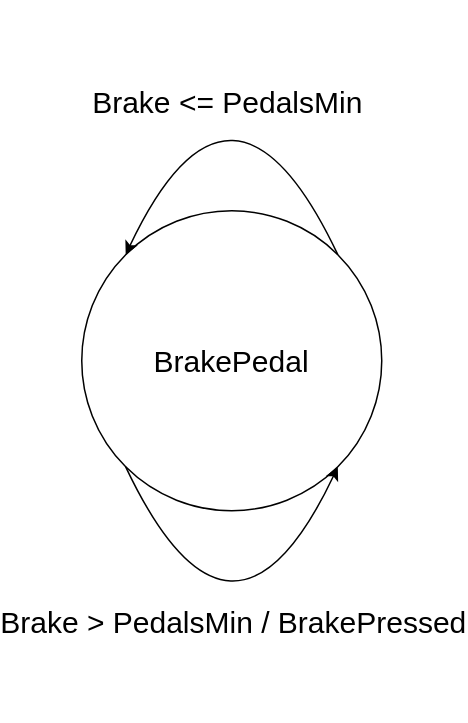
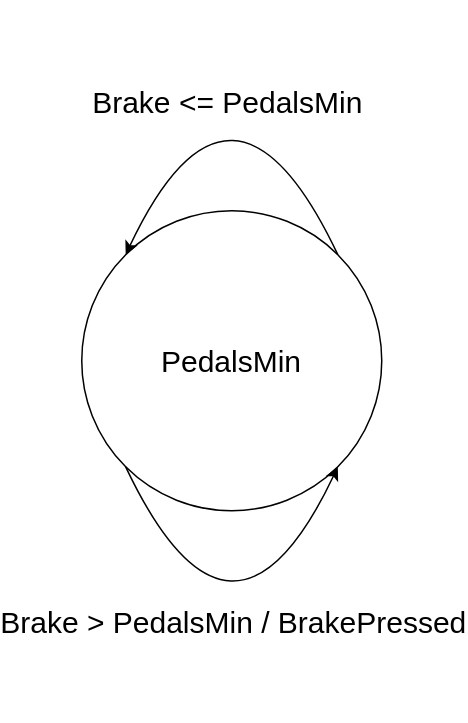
  <mxCell id="0" />
  <mxCell id="1" parent="0" />
- <mxCell id="2" value="&lt;font style=&quot;font-size: 20px&quot;&gt;BrakePedal&lt;br&gt;&lt;/font&gt;" style="ellipse;whiteSpace=wrap;html=1;aspect=fixed;" parent="1" vertex="1"><mxGeometry x="20" y="140" width="200" height="200" as="geometry" /></mxCell>
+ <mxCell id="2" value="&lt;font style=&quot;font-size: 20px&quot;&gt;PedalsMin&lt;br&gt;&lt;/font&gt;" style="ellipse;whiteSpace=wrap;html=1;aspect=fixed;" parent="1" vertex="1"><mxGeometry x="20" y="140" width="200" height="200" as="geometry" /></mxCell>
  <mxCell id="3" value="" style="curved=1;endArrow=classic;html=1;exitX=0;exitY=1;exitDx=0;exitDy=0;entryX=1;entryY=1;entryDx=0;entryDy=0;" parent="1" source="2" target="2" edge="1"><mxGeometry width="50" height="50" relative="1" as="geometry"><mxPoint x="280" y="300" as="sourcePoint" /><mxPoint x="330" y="250" as="targetPoint" /><Array as="points"><mxPoint x="120" y="460" /></Array></mxGeometry></mxCell>
  <mxCell id="4" value="&lt;font style=&quot;font-size: 20px&quot;&gt;Brake&amp;nbsp;&amp;gt; PedalsMin / Brake&lt;/font&gt;&lt;span style=&quot;font-size: 20px&quot;&gt;Pressed&lt;/span&gt;" style="edgeLabel;html=1;align=center;verticalAlign=middle;resizable=0;points=[];" parent="3" vertex="1" connectable="0"><mxGeometry x="-0.45" y="15" relative="1" as="geometry"><mxPoint x="18.22" y="27.35" as="offset" /></mxGeometry></mxCell>
  <mxCell id="5" value="" style="curved=1;endArrow=classic;html=1;exitX=1;exitY=0;exitDx=0;exitDy=0;entryX=0;entryY=0;entryDx=0;entryDy=0;" parent="1" source="2" target="2" edge="1"><mxGeometry width="50" height="50" relative="1" as="geometry"><mxPoint x="280" y="300" as="sourcePoint" /><mxPoint x="330" y="250" as="targetPoint" /><Array as="points"><mxPoint x="120" y="20" /></Array></mxGeometry></mxCell>
  <mxCell id="6" value="&lt;font style=&quot;font-size: 20px&quot;&gt;Brake &amp;lt;= PedalsMin&lt;/font&gt;" style="edgeLabel;html=1;align=center;verticalAlign=middle;resizable=0;points=[];" parent="5" vertex="1" connectable="0"><mxGeometry x="-0.531" y="30" relative="1" as="geometry"><mxPoint x="-14.32" y="-46.41" as="offset" /></mxGeometry></mxCell>
